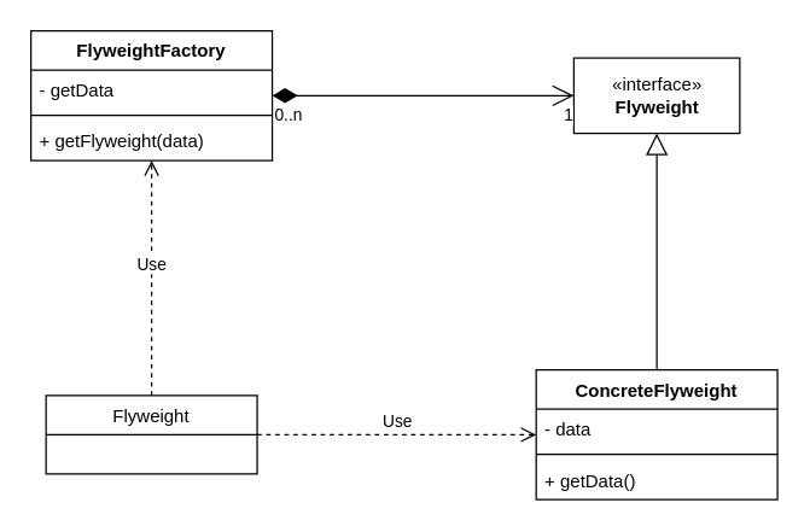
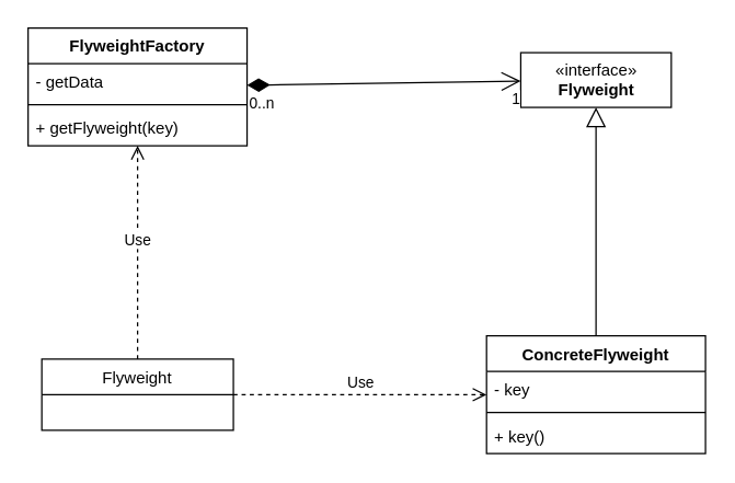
  <mxCell id="0" />
  <mxCell id="1" parent="0" />
  <mxCell id="2" value="FlyweightFactory" style="swimlane;fontStyle=1;align=center;verticalAlign=top;childLayout=stackLayout;horizontal=1;startSize=26;horizontalStack=0;resizeParent=1;resizeParentMax=0;resizeLast=0;collapsible=1;marginBottom=0;" vertex="1" parent="1"><mxGeometry x="20" y="20" width="160" height="86" as="geometry" /></mxCell>
  <mxCell id="3" value="- getData" style="text;strokeColor=none;fillColor=none;align=left;verticalAlign=top;spacingLeft=4;spacingRight=4;overflow=hidden;rotatable=0;points=[[0,0.5],[1,0.5]];portConstraint=eastwest;" vertex="1" parent="2"><mxGeometry y="26" width="160" height="26" as="geometry" /></mxCell>
  <mxCell id="4" value="" style="line;strokeWidth=1;fillColor=none;align=left;verticalAlign=middle;spacingTop=-1;spacingLeft=3;spacingRight=3;rotatable=0;labelPosition=right;points=[];portConstraint=eastwest;" vertex="1" parent="2"><mxGeometry y="52" width="160" height="8" as="geometry" /></mxCell>
- <mxCell id="5" value="+ getFlyweight(data)" style="text;strokeColor=none;fillColor=none;align=left;verticalAlign=top;spacingLeft=4;spacingRight=4;overflow=hidden;rotatable=0;points=[[0,0.5],[1,0.5]];portConstraint=eastwest;" vertex="1" parent="2"><mxGeometry y="60" width="160" height="26" as="geometry" /></mxCell>
- <mxCell id="6" value="«interface»&lt;br&gt;&lt;b&gt;Flyweight&lt;/b&gt;" style="html=1;" vertex="1" parent="1"><mxGeometry x="380" y="38" width="110" height="50" as="geometry" /></mxCell>
+ <mxCell id="5" value="+ getFlyweight(key)" style="text;strokeColor=none;fillColor=none;align=left;verticalAlign=top;spacingLeft=4;spacingRight=4;overflow=hidden;rotatable=0;points=[[0,0.5],[1,0.5]];portConstraint=eastwest;" vertex="1" parent="2"><mxGeometry y="60" width="160" height="26" as="geometry" /></mxCell>
+ <mxCell id="6" value="«interface»&lt;br&gt;&lt;b&gt;Flyweight&lt;/b&gt;" style="html=1;" vertex="1" parent="1"><mxGeometry x="380" y="38" width="110" height="40" as="geometry" /></mxCell>
  <mxCell id="7" value="Flyweight" style="swimlane;fontStyle=0;childLayout=stackLayout;horizontal=1;startSize=26;fillColor=none;horizontalStack=0;resizeParent=1;resizeParentMax=0;resizeLast=0;collapsible=1;marginBottom=0;" vertex="1" parent="1"><mxGeometry x="30" y="262" width="140" height="52" as="geometry" /></mxCell>
  <mxCell id="8" value="ConcreteFlyweight" style="swimlane;fontStyle=1;align=center;verticalAlign=top;childLayout=stackLayout;horizontal=1;startSize=26;horizontalStack=0;resizeParent=1;resizeParentMax=0;resizeLast=0;collapsible=1;marginBottom=0;" vertex="1" parent="1"><mxGeometry x="355" y="245" width="160" height="86" as="geometry" /></mxCell>
- <mxCell id="9" value="- data" style="text;strokeColor=none;fillColor=none;align=left;verticalAlign=top;spacingLeft=4;spacingRight=4;overflow=hidden;rotatable=0;points=[[0,0.5],[1,0.5]];portConstraint=eastwest;" vertex="1" parent="8"><mxGeometry y="26" width="160" height="26" as="geometry" /></mxCell>
+ <mxCell id="9" value="- key" style="text;strokeColor=none;fillColor=none;align=left;verticalAlign=top;spacingLeft=4;spacingRight=4;overflow=hidden;rotatable=0;points=[[0,0.5],[1,0.5]];portConstraint=eastwest;" vertex="1" parent="8"><mxGeometry y="26" width="160" height="26" as="geometry" /></mxCell>
  <mxCell id="10" value="" style="line;strokeWidth=1;fillColor=none;align=left;verticalAlign=middle;spacingTop=-1;spacingLeft=3;spacingRight=3;rotatable=0;labelPosition=right;points=[];portConstraint=eastwest;" vertex="1" parent="8"><mxGeometry y="52" width="160" height="8" as="geometry" /></mxCell>
- <mxCell id="11" value="+ getData()" style="text;strokeColor=none;fillColor=none;align=left;verticalAlign=top;spacingLeft=4;spacingRight=4;overflow=hidden;rotatable=0;points=[[0,0.5],[1,0.5]];portConstraint=eastwest;" vertex="1" parent="8"><mxGeometry y="60" width="160" height="26" as="geometry" /></mxCell>
+ <mxCell id="11" value="+ key()" style="text;strokeColor=none;fillColor=none;align=left;verticalAlign=top;spacingLeft=4;spacingRight=4;overflow=hidden;rotatable=0;points=[[0,0.5],[1,0.5]];portConstraint=eastwest;" vertex="1" parent="8"><mxGeometry y="60" width="160" height="26" as="geometry" /></mxCell>
  <mxCell id="12" value="Use" style="html=1;verticalAlign=bottom;endArrow=open;dashed=1;endSize=8;rounded=0;" edge="1" parent="1" source="7" target="2"><mxGeometry relative="1" as="geometry"><mxPoint x="340" y="212" as="sourcePoint" /><mxPoint x="260" y="212" as="targetPoint" /></mxGeometry></mxCell>
  <mxCell id="13" value="Use" style="html=1;verticalAlign=bottom;endArrow=open;dashed=1;endSize=8;rounded=0;" edge="1" parent="1" source="7" target="8"><mxGeometry relative="1" as="geometry"><mxPoint x="130" y="302" as="sourcePoint" /><mxPoint x="270" y="192" as="targetPoint" /></mxGeometry></mxCell>
  <mxCell id="14" value="" style="endArrow=open;html=1;endSize=12;startArrow=diamondThin;startSize=14;startFill=1;rounded=0;" edge="1" parent="1" source="2" target="6"><mxGeometry relative="1" as="geometry"><mxPoint x="200" y="62.5" as="sourcePoint" /><mxPoint x="360" y="62.5" as="targetPoint" /></mxGeometry></mxCell>
  <mxCell id="15" value="0..n" style="edgeLabel;resizable=0;html=1;align=left;verticalAlign=top;" connectable="0" vertex="1" parent="14"><mxGeometry x="-1" relative="1" as="geometry" /></mxCell>
  <mxCell id="16" value="1" style="edgeLabel;resizable=0;html=1;align=right;verticalAlign=top;" connectable="0" vertex="1" parent="14"><mxGeometry x="1" relative="1" as="geometry" /></mxCell>
  <mxCell id="17" value="" style="endArrow=block;dashed=0;endFill=0;endSize=12;html=1;rounded=0;" edge="1" parent="1" source="8" target="6"><mxGeometry width="160" relative="1" as="geometry"><mxPoint x="220" y="212" as="sourcePoint" /><mxPoint x="380" y="212" as="targetPoint" /></mxGeometry></mxCell>
